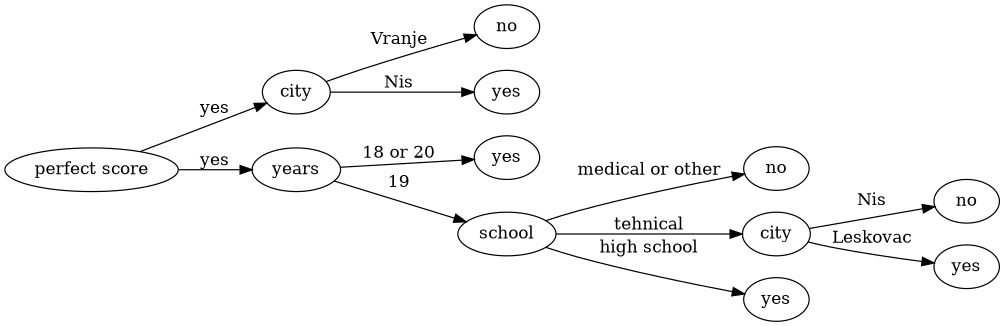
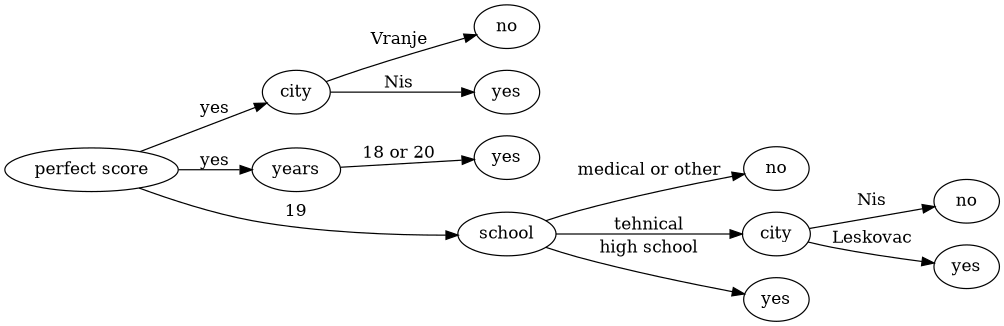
  digraph {
    rankdir=LR
    n1 [label="perfect score"]
    n2 [label=city]
    n3 [label=years]
    n4 [label=yes]
    n5 [label=no]
    n6 [label=school]
    n7 [label=yes]
    n8 [label=no]
    n9 [label=city]
    n10 [label=yes]
    n11 [label=no]
    n12 [label=yes]
    n1 -> n2 [label=yes]
    n1 -> n3 [label=yes]
    n2 -> n4 [label=Nis]
    n2 -> n5 [label=Vranje]
-   n3 -> n6 [label=19]
+   n1 -> n6 [label=19]
    n3 -> n7 [label="18 or 20"]
    n6 -> n8 [label="medical or other"]
    n6 -> n9 [label=tehnical]
    n6 -> n10 [label="high school"]
    n9 -> n11 [label=Nis]
    n9 -> n12 [label=Leskovac]
  }
